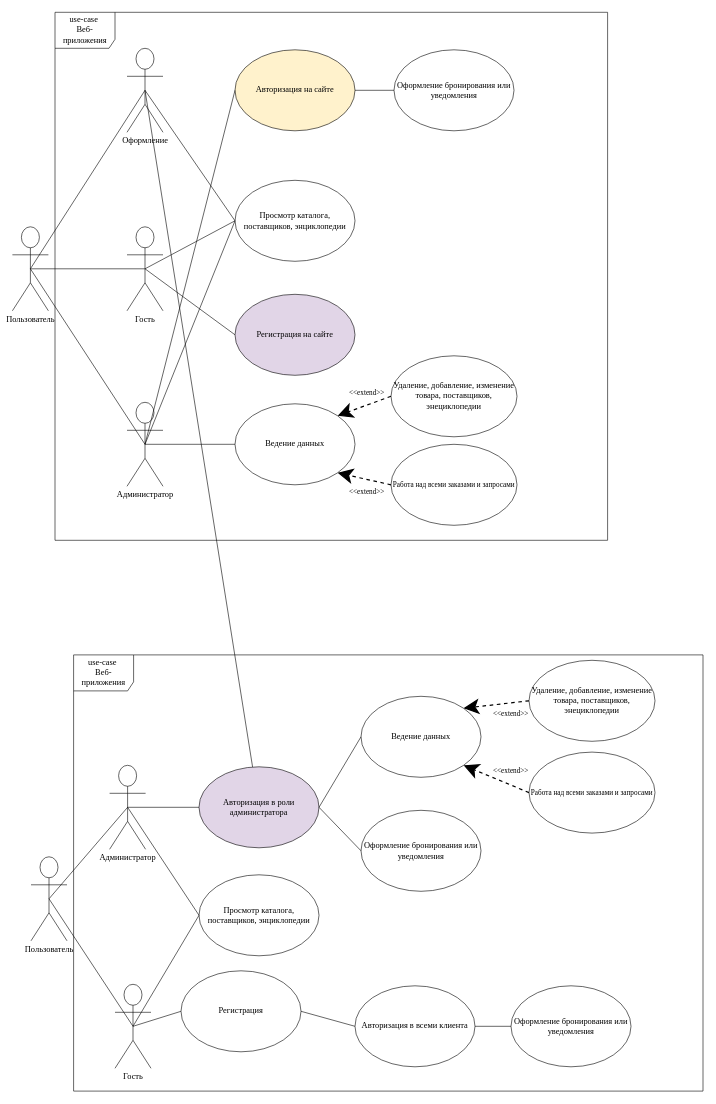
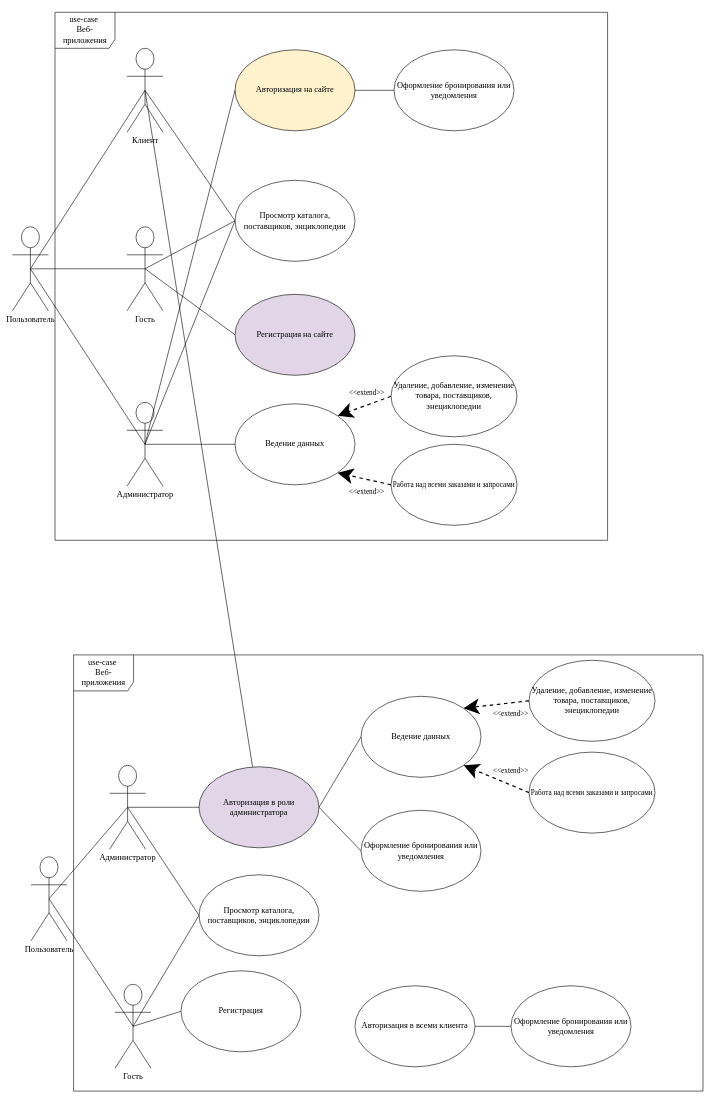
  <mxCell id="0" />
  <mxCell id="1" parent="0" />
  <mxCell id="2" value="&lt;font style=&quot;font-size: 14px&quot;&gt;use-case&amp;nbsp;&lt;br&gt;Веб-приложения&lt;br&gt;&lt;/font&gt;" style="shape=umlFrame;whiteSpace=wrap;html=1;width=100;height=60;perimeterSpacing=0;shadow=0;fontFamily=GOST type A Regular;fontSource=https%3A%2F%2Fwebfonts.pro%2Flight-fonts%2F123-gost_type_a.html;" parent="1" vertex="1"><mxGeometry x="91" y="20" width="921" height="880" as="geometry" /></mxCell>
  <mxCell id="3" value="&lt;font style=&quot;font-size: 14px&quot;&gt;Пользователь&lt;/font&gt;" style="shape=umlActor;verticalLabelPosition=bottom;verticalAlign=top;html=1;fontFamily=GOST type A Regular;fontSource=https%3A%2F%2Fwebfonts.pro%2Flight-fonts%2F123-gost_type_a.html;" parent="1" vertex="1"><mxGeometry x="20" y="377.5" width="60" height="140" as="geometry" /></mxCell>
  <mxCell id="4" value="" style="endArrow=none;html=1;entryX=0.5;entryY=0.5;entryDx=0;entryDy=0;exitX=0.5;exitY=0.5;exitDx=0;exitDy=0;exitPerimeter=0;entryPerimeter=0;fontFamily=GOST type A Regular;fontSource=https%3A%2F%2Fwebfonts.pro%2Flight-fonts%2F123-gost_type_a.html;" parent="1" source="3" target="6" edge="1"><mxGeometry width="50" height="50" relative="1" as="geometry"><mxPoint x="660" y="400" as="sourcePoint" /><mxPoint x="180" y="447.5" as="targetPoint" /></mxGeometry></mxCell>
  <mxCell id="5" value="" style="endArrow=none;html=1;entryX=0.5;entryY=0.5;entryDx=0;entryDy=0;exitX=0.5;exitY=0.5;exitDx=0;exitDy=0;exitPerimeter=0;entryPerimeter=0;fontFamily=GOST type A Regular;fontSource=https%3A%2F%2Fwebfonts.pro%2Flight-fonts%2F123-gost_type_a.html;" parent="1" source="3" target="7" edge="1"><mxGeometry width="50" height="50" relative="1" as="geometry"><mxPoint x="60" y="470" as="sourcePoint" /><mxPoint x="190" y="470" as="targetPoint" /></mxGeometry></mxCell>
  <mxCell id="6" value="&lt;font style=&quot;font-size: 14px&quot;&gt;Гость&lt;/font&gt;" style="shape=umlActor;verticalLabelPosition=bottom;verticalAlign=top;html=1;fontFamily=GOST type A Regular;fontSource=https%3A%2F%2Fwebfonts.pro%2Flight-fonts%2F123-gost_type_a.html;" parent="1" vertex="1"><mxGeometry x="211" y="377.5" width="60" height="140" as="geometry" /></mxCell>
- <mxCell id="7" value="&lt;font style=&quot;font-size: 14px&quot;&gt;Оформление&lt;/font&gt;" style="shape=umlActor;verticalLabelPosition=bottom;verticalAlign=top;html=1;fontFamily=GOST type A Regular;fontSource=https%3A%2F%2Fwebfonts.pro%2Flight-fonts%2F123-gost_type_a.html;" parent="1" vertex="1"><mxGeometry x="211" y="80" width="60" height="140" as="geometry" /></mxCell>
+ <mxCell id="7" value="&lt;font style=&quot;font-size: 14px&quot;&gt;Клиент&lt;/font&gt;" style="shape=umlActor;verticalLabelPosition=bottom;verticalAlign=top;html=1;fontFamily=GOST type A Regular;fontSource=https%3A%2F%2Fwebfonts.pro%2Flight-fonts%2F123-gost_type_a.html;" parent="1" vertex="1"><mxGeometry x="211" y="80" width="60" height="140" as="geometry" /></mxCell>
  <mxCell id="8" value="" style="endArrow=none;html=1;exitX=0.5;exitY=0.5;exitDx=0;exitDy=0;exitPerimeter=0;entryX=0;entryY=0.5;entryDx=0;entryDy=0;fontFamily=GOST type A Regular;fontSource=https%3A%2F%2Fwebfonts.pro%2Flight-fonts%2F123-gost_type_a.html;" parent="1" source="6" target="9" edge="1"><mxGeometry width="50" height="50" relative="1" as="geometry"><mxPoint x="60" y="457.5" as="sourcePoint" /><mxPoint x="251" y="150" as="targetPoint" /></mxGeometry></mxCell>
  <mxCell id="9" value="&lt;font style=&quot;font-size: 14px&quot;&gt;Регистрация на сайте&lt;/font&gt;" style="ellipse;whiteSpace=wrap;html=1;fontFamily=GOST type A Regular;fontSource=https%3A%2F%2Fwebfonts.pro%2Flight-fonts%2F123-gost_type_a.html;fillColor=#e1d5e7;" parent="1" vertex="1"><mxGeometry x="391" y="490" width="200" height="135" as="geometry" /></mxCell>
  <mxCell id="10" value="&lt;font style=&quot;font-size: 14px&quot;&gt;Просмотр каталога, поставщиков, энциклопедии&lt;/font&gt;" style="ellipse;whiteSpace=wrap;html=1;fontFamily=GOST type A Regular;fontSource=https%3A%2F%2Fwebfonts.pro%2Flight-fonts%2F123-gost_type_a.html;" parent="1" vertex="1"><mxGeometry x="391" y="300" width="200" height="135" as="geometry" /></mxCell>
  <mxCell id="11" value="" style="endArrow=none;html=1;exitX=0.5;exitY=0.5;exitDx=0;exitDy=0;exitPerimeter=0;entryX=0;entryY=0.5;entryDx=0;entryDy=0;fontFamily=GOST type A Regular;fontSource=https%3A%2F%2Fwebfonts.pro%2Flight-fonts%2F123-gost_type_a.html;" parent="1" source="6" target="10" edge="1"><mxGeometry width="50" height="50" relative="1" as="geometry"><mxPoint x="251" y="150" as="sourcePoint" /><mxPoint x="321" y="97.5" as="targetPoint" /></mxGeometry></mxCell>
  <mxCell id="12" value="&lt;font style=&quot;font-size: 14px&quot;&gt;Авторизация на сайте&lt;/font&gt;" style="ellipse;whiteSpace=wrap;html=1;fontFamily=GOST type A Regular;fontSource=https%3A%2F%2Fwebfonts.pro%2Flight-fonts%2F123-gost_type_a.html;fillColor=#fff2cc;" parent="1" vertex="1"><mxGeometry x="391" y="82.5" width="200" height="135" as="geometry" /></mxCell>
  <mxCell id="13" value="" style="endArrow=none;html=1;exitX=0.5;exitY=0.5;exitDx=0;exitDy=0;exitPerimeter=0;fontFamily=GOST type A Regular;fontSource=https%3A%2F%2Fwebfonts.pro%2Flight-fonts%2F123-gost_type_a.html;" parent="1" source="7" target="51" edge="1"><mxGeometry width="50" height="50" relative="1" as="geometry"><mxPoint x="251" y="150" as="sourcePoint" /><mxPoint x="380" y="257.5" as="targetPoint" /></mxGeometry></mxCell>
  <mxCell id="14" value="" style="endArrow=none;html=1;exitX=0.5;exitY=0.5;exitDx=0;exitDy=0;exitPerimeter=0;entryX=0;entryY=0.5;entryDx=0;entryDy=0;fontFamily=GOST type A Regular;fontSource=https%3A%2F%2Fwebfonts.pro%2Flight-fonts%2F123-gost_type_a.html;" parent="1" source="7" target="10" edge="1"><mxGeometry width="50" height="50" relative="1" as="geometry"><mxPoint x="251" y="700" as="sourcePoint" /><mxPoint x="351" y="767.5" as="targetPoint" /></mxGeometry></mxCell>
  <mxCell id="15" value="&lt;span style=&quot;font-size: 14px&quot;&gt;Оформление бронирования или уведомления&lt;/span&gt;" style="ellipse;whiteSpace=wrap;html=1;fontFamily=GOST type A Regular;fontSource=https%3A%2F%2Fwebfonts.pro%2Flight-fonts%2F123-gost_type_a.html;" parent="1" vertex="1"><mxGeometry x="656" y="82.5" width="200" height="135" as="geometry" /></mxCell>
  <mxCell id="16" value="&lt;font style=&quot;font-size: 14px&quot;&gt;Администратор&lt;/font&gt;" style="shape=umlActor;verticalLabelPosition=bottom;verticalAlign=top;html=1;fontFamily=GOST type A Regular;fontSource=https%3A%2F%2Fwebfonts.pro%2Flight-fonts%2F123-gost_type_a.html;" parent="1" vertex="1"><mxGeometry x="211" y="670" width="60" height="140" as="geometry" /></mxCell>
  <mxCell id="17" value="" style="endArrow=none;html=1;entryX=0.5;entryY=0.5;entryDx=0;entryDy=0;exitX=0.5;exitY=0.5;exitDx=0;exitDy=0;exitPerimeter=0;entryPerimeter=0;fontFamily=GOST type A Regular;fontSource=https%3A%2F%2Fwebfonts.pro%2Flight-fonts%2F123-gost_type_a.html;" parent="1" source="3" target="16" edge="1"><mxGeometry width="50" height="50" relative="1" as="geometry"><mxPoint x="60" y="457.5" as="sourcePoint" /><mxPoint x="251" y="457.5" as="targetPoint" /></mxGeometry></mxCell>
  <mxCell id="18" value="&lt;span style=&quot;font-size: 14px&quot;&gt;Ведение данных&lt;/span&gt;" style="ellipse;whiteSpace=wrap;html=1;fontFamily=GOST type A Regular;fontSource=https%3A%2F%2Fwebfonts.pro%2Flight-fonts%2F123-gost_type_a.html;" parent="1" vertex="1"><mxGeometry x="391" y="672.5" width="200" height="135" as="geometry" /></mxCell>
  <mxCell id="19" value="&lt;span style=&quot;font-size: 14px&quot;&gt;Удаление, добавление, изменение товара, поставщиков, энециклопедии&lt;/span&gt;" style="ellipse;whiteSpace=wrap;html=1;fontFamily=GOST type A Regular;fontSource=https%3A%2F%2Fwebfonts.pro%2Flight-fonts%2F123-gost_type_a.html;" parent="1" vertex="1"><mxGeometry x="651" y="592.5" width="210" height="135" as="geometry" /></mxCell>
  <mxCell id="20" value="Работа над всеми заказами и запросами" style="ellipse;whiteSpace=wrap;html=1;fontFamily=GOST type A Regular;fontSource=https%3A%2F%2Fwebfonts.pro%2Flight-fonts%2F123-gost_type_a.html;" parent="1" vertex="1"><mxGeometry x="651" y="740" width="210" height="135" as="geometry" /></mxCell>
  <mxCell id="21" value="" style="endArrow=none;html=1;exitX=0.5;exitY=0.5;exitDx=0;exitDy=0;exitPerimeter=0;entryX=0;entryY=0.5;entryDx=0;entryDy=0;fontFamily=GOST type A Regular;fontSource=https%3A%2F%2Fwebfonts.pro%2Flight-fonts%2F123-gost_type_a.html;" parent="1" source="16" target="18" edge="1"><mxGeometry width="50" height="50" relative="1" as="geometry"><mxPoint x="311" y="690" as="sourcePoint" /><mxPoint x="440" y="797.5" as="targetPoint" /></mxGeometry></mxCell>
  <mxCell id="22" value="" style="endArrow=none;html=1;exitX=0.5;exitY=0.5;exitDx=0;exitDy=0;exitPerimeter=0;entryX=0;entryY=0.5;entryDx=0;entryDy=0;fontFamily=GOST type A Regular;fontSource=https%3A%2F%2Fwebfonts.pro%2Flight-fonts%2F123-gost_type_a.html;" parent="1" source="16" target="10" edge="1"><mxGeometry width="50" height="50" relative="1" as="geometry"><mxPoint x="311" y="770" as="sourcePoint" /><mxPoint x="440" y="877.5" as="targetPoint" /></mxGeometry></mxCell>
  <mxCell id="23" style="edgeStyle=none;rounded=0;jumpStyle=none;jumpSize=21;orthogonalLoop=1;jettySize=auto;html=1;exitX=0;exitY=0.5;exitDx=0;exitDy=0;entryX=1;entryY=0;entryDx=0;entryDy=0;dashed=1;startSize=19;endSize=20;strokeWidth=2;fontFamily=GOST type A Regular;fontSource=https%3A%2F%2Fwebfonts.pro%2Flight-fonts%2F123-gost_type_a.html;" parent="1" source="19" target="18" edge="1"><mxGeometry relative="1" as="geometry"><mxPoint x="641" y="762.4" as="sourcePoint" /><mxPoint x="720.102" y="680.003" as="targetPoint" /></mxGeometry></mxCell>
  <mxCell id="24" value="&amp;lt;&amp;lt;extend&amp;gt;&amp;gt;" style="text;html=1;strokeColor=none;fillColor=none;align=center;verticalAlign=middle;whiteSpace=wrap;rounded=0;shadow=0;fontFamily=GOST type A Regular;fontSource=https%3A%2F%2Fwebfonts.pro%2Flight-fonts%2F123-gost_type_a.html;" parent="1" vertex="1"><mxGeometry x="591" y="645" width="40" height="20" as="geometry" /></mxCell>
  <mxCell id="25" style="edgeStyle=none;rounded=0;jumpStyle=none;jumpSize=21;orthogonalLoop=1;jettySize=auto;html=1;exitX=0;exitY=0.5;exitDx=0;exitDy=0;entryX=1;entryY=1;entryDx=0;entryDy=0;dashed=1;startSize=19;endSize=20;strokeWidth=2;fontFamily=GOST type A Regular;fontSource=https%3A%2F%2Fwebfonts.pro%2Flight-fonts%2F123-gost_type_a.html;" parent="1" source="20" target="18" edge="1"><mxGeometry relative="1" as="geometry"><mxPoint x="651" y="667.5" as="sourcePoint" /><mxPoint x="571.898" y="722.397" as="targetPoint" /></mxGeometry></mxCell>
  <mxCell id="26" value="&amp;lt;&amp;lt;extend&amp;gt;&amp;gt;" style="text;html=1;strokeColor=none;fillColor=none;align=center;verticalAlign=middle;whiteSpace=wrap;rounded=0;shadow=0;fontFamily=GOST type A Regular;fontSource=https%3A%2F%2Fwebfonts.pro%2Flight-fonts%2F123-gost_type_a.html;" parent="1" vertex="1"><mxGeometry x="591" y="810" width="40" height="20" as="geometry" /></mxCell>
  <mxCell id="27" value="" style="endArrow=none;html=1;exitX=1;exitY=0.5;exitDx=0;exitDy=0;entryX=0;entryY=0.5;entryDx=0;entryDy=0;fontFamily=GOST type A Regular;fontSource=https%3A%2F%2Fwebfonts.pro%2Flight-fonts%2F123-gost_type_a.html;" parent="1" source="12" target="15" edge="1"><mxGeometry width="50" height="50" relative="1" as="geometry"><mxPoint x="251" y="160" as="sourcePoint" /><mxPoint x="401" y="107.5" as="targetPoint" /></mxGeometry></mxCell>
  <mxCell id="28" value="" style="endArrow=none;html=1;exitX=0.5;exitY=0.5;exitDx=0;exitDy=0;exitPerimeter=0;entryX=0;entryY=0.5;entryDx=0;entryDy=0;fontFamily=GOST type A Regular;fontSource=https%3A%2F%2Fwebfonts.pro%2Flight-fonts%2F123-gost_type_a.html;" parent="1" source="16" target="12" edge="1"><mxGeometry width="50" height="50" relative="1" as="geometry"><mxPoint x="251" y="750" as="sourcePoint" /><mxPoint x="401" y="427.5" as="targetPoint" /></mxGeometry></mxCell>
  <mxCell id="29" value="&lt;font style=&quot;font-size: 14px&quot;&gt;use-case&amp;nbsp;&lt;br&gt;Веб-приложения&lt;br&gt;&lt;/font&gt;" style="shape=umlFrame;whiteSpace=wrap;html=1;width=100;height=60;perimeterSpacing=0;shadow=0;fontFamily=GOST type A Regular;fontSource=https%3A%2F%2Fwebfonts.pro%2Flight-fonts%2F123-gost_type_a.html;" parent="1" vertex="1"><mxGeometry x="122" y="1091" width="1049" height="727" as="geometry" /></mxCell>
  <mxCell id="30" value="&lt;font style=&quot;font-size: 14px&quot;&gt;Пользователь&lt;/font&gt;" style="shape=umlActor;verticalLabelPosition=bottom;verticalAlign=top;html=1;fontFamily=GOST type A Regular;fontSource=https%3A%2F%2Fwebfonts.pro%2Flight-fonts%2F123-gost_type_a.html;" parent="1" vertex="1"><mxGeometry x="51" y="1427.5" width="60" height="140" as="geometry" /></mxCell>
  <mxCell id="31" value="" style="endArrow=none;html=1;entryX=0.5;entryY=0.5;entryDx=0;entryDy=0;exitX=0.5;exitY=0.5;exitDx=0;exitDy=0;exitPerimeter=0;entryPerimeter=0;fontFamily=GOST type A Regular;fontSource=https%3A%2F%2Fwebfonts.pro%2Flight-fonts%2F123-gost_type_a.html;" parent="1" source="30" target="32" edge="1"><mxGeometry width="50" height="50" relative="1" as="geometry"><mxPoint x="691" y="1450" as="sourcePoint" /><mxPoint x="211" y="1497.5" as="targetPoint" /></mxGeometry></mxCell>
  <mxCell id="32" value="&lt;font style=&quot;font-size: 14px&quot;&gt;Гость&lt;/font&gt;" style="shape=umlActor;verticalLabelPosition=bottom;verticalAlign=top;html=1;fontFamily=GOST type A Regular;fontSource=https%3A%2F%2Fwebfonts.pro%2Flight-fonts%2F123-gost_type_a.html;" parent="1" vertex="1"><mxGeometry x="191" y="1640" width="60" height="140" as="geometry" /></mxCell>
  <mxCell id="33" value="" style="endArrow=none;html=1;exitX=0.5;exitY=0.5;exitDx=0;exitDy=0;exitPerimeter=0;entryX=0;entryY=0.5;entryDx=0;entryDy=0;fontFamily=GOST type A Regular;fontSource=https%3A%2F%2Fwebfonts.pro%2Flight-fonts%2F123-gost_type_a.html;" parent="1" source="32" target="34" edge="1"><mxGeometry width="50" height="50" relative="1" as="geometry"><mxPoint x="91" y="1507.5" as="sourcePoint" /><mxPoint x="282" y="1200" as="targetPoint" /></mxGeometry></mxCell>
  <mxCell id="34" value="&lt;font style=&quot;font-size: 14px&quot;&gt;Регистрация&lt;/font&gt;" style="ellipse;whiteSpace=wrap;html=1;fontFamily=GOST type A Regular;fontSource=https%3A%2F%2Fwebfonts.pro%2Flight-fonts%2F123-gost_type_a.html;" parent="1" vertex="1"><mxGeometry x="301" y="1617.5" width="200" height="135" as="geometry" /></mxCell>
  <mxCell id="35" value="&lt;font style=&quot;font-size: 14px&quot;&gt;Просмотр каталога, поставщиков, энциклопедии&lt;/font&gt;" style="ellipse;whiteSpace=wrap;html=1;fontFamily=GOST type A Regular;fontSource=https%3A%2F%2Fwebfonts.pro%2Flight-fonts%2F123-gost_type_a.html;" parent="1" vertex="1"><mxGeometry x="331" y="1457.5" width="200" height="135" as="geometry" /></mxCell>
  <mxCell id="36" value="" style="endArrow=none;html=1;exitX=0.5;exitY=0.5;exitDx=0;exitDy=0;exitPerimeter=0;entryX=0;entryY=0.5;entryDx=0;entryDy=0;fontFamily=GOST type A Regular;fontSource=https%3A%2F%2Fwebfonts.pro%2Flight-fonts%2F123-gost_type_a.html;" parent="1" source="32" target="35" edge="1"><mxGeometry width="50" height="50" relative="1" as="geometry"><mxPoint x="282" y="1200" as="sourcePoint" /><mxPoint x="352" y="1147.5" as="targetPoint" /></mxGeometry></mxCell>
  <mxCell id="37" value="&lt;font style=&quot;font-size: 14px&quot;&gt;Авторизация в всеми клиента&lt;/font&gt;" style="ellipse;whiteSpace=wrap;html=1;fontFamily=GOST type A Regular;fontSource=https%3A%2F%2Fwebfonts.pro%2Flight-fonts%2F123-gost_type_a.html;" parent="1" vertex="1"><mxGeometry x="591" y="1642.5" width="200" height="135" as="geometry" /></mxCell>
  <mxCell id="38" value="&lt;span style=&quot;font-size: 14px&quot;&gt;Оформление бронирования или уведомления&lt;/span&gt;" style="ellipse;whiteSpace=wrap;html=1;fontFamily=GOST type A Regular;fontSource=https%3A%2F%2Fwebfonts.pro%2Flight-fonts%2F123-gost_type_a.html;" parent="1" vertex="1"><mxGeometry x="851" y="1642.5" width="200" height="135" as="geometry" /></mxCell>
  <mxCell id="39" value="&lt;font style=&quot;font-size: 14px&quot;&gt;Администратор&lt;/font&gt;" style="shape=umlActor;verticalLabelPosition=bottom;verticalAlign=top;html=1;fontFamily=GOST type A Regular;fontSource=https%3A%2F%2Fwebfonts.pro%2Flight-fonts%2F123-gost_type_a.html;" parent="1" vertex="1"><mxGeometry x="182" y="1275" width="60" height="140" as="geometry" /></mxCell>
  <mxCell id="40" value="" style="endArrow=none;html=1;entryX=0.5;entryY=0.5;entryDx=0;entryDy=0;exitX=0.5;exitY=0.5;exitDx=0;exitDy=0;exitPerimeter=0;entryPerimeter=0;fontFamily=GOST type A Regular;fontSource=https%3A%2F%2Fwebfonts.pro%2Flight-fonts%2F123-gost_type_a.html;" parent="1" source="30" target="39" edge="1"><mxGeometry width="50" height="50" relative="1" as="geometry"><mxPoint x="91" y="1507.5" as="sourcePoint" /><mxPoint x="282" y="1507.5" as="targetPoint" /></mxGeometry></mxCell>
  <mxCell id="41" value="&lt;span style=&quot;font-size: 14px&quot;&gt;Ведение данных&lt;/span&gt;" style="ellipse;whiteSpace=wrap;html=1;fontFamily=GOST type A Regular;fontSource=https%3A%2F%2Fwebfonts.pro%2Flight-fonts%2F123-gost_type_a.html;" parent="1" vertex="1"><mxGeometry x="601" y="1160" width="200" height="135" as="geometry" /></mxCell>
  <mxCell id="42" value="&lt;span style=&quot;font-size: 14px&quot;&gt;Удаление, добавление, изменение товара, поставщиков, энециклопедии&lt;/span&gt;" style="ellipse;whiteSpace=wrap;html=1;fontFamily=GOST type A Regular;fontSource=https%3A%2F%2Fwebfonts.pro%2Flight-fonts%2F123-gost_type_a.html;" parent="1" vertex="1"><mxGeometry x="881" y="1100" width="210" height="135" as="geometry" /></mxCell>
  <mxCell id="43" value="Работа над всеми заказами и запросами" style="ellipse;whiteSpace=wrap;html=1;fontFamily=GOST type A Regular;fontSource=https%3A%2F%2Fwebfonts.pro%2Flight-fonts%2F123-gost_type_a.html;" parent="1" vertex="1"><mxGeometry x="881" y="1253" width="210" height="135" as="geometry" /></mxCell>
  <mxCell id="44" value="" style="endArrow=none;html=1;exitX=0.5;exitY=0.5;exitDx=0;exitDy=0;exitPerimeter=0;entryX=0;entryY=0.5;entryDx=0;entryDy=0;fontFamily=GOST type A Regular;fontSource=https%3A%2F%2Fwebfonts.pro%2Flight-fonts%2F123-gost_type_a.html;" parent="1" source="39" target="35" edge="1"><mxGeometry width="50" height="50" relative="1" as="geometry"><mxPoint x="342" y="1820" as="sourcePoint" /><mxPoint x="471" y="1927.5" as="targetPoint" /></mxGeometry></mxCell>
  <mxCell id="45" style="edgeStyle=none;rounded=0;jumpStyle=none;jumpSize=21;orthogonalLoop=1;jettySize=auto;html=1;exitX=0;exitY=0.5;exitDx=0;exitDy=0;entryX=1;entryY=0;entryDx=0;entryDy=0;dashed=1;startSize=19;endSize=20;strokeWidth=2;fontFamily=GOST type A Regular;fontSource=https%3A%2F%2Fwebfonts.pro%2Flight-fonts%2F123-gost_type_a.html;" parent="1" source="42" target="41" edge="1"><mxGeometry relative="1" as="geometry"><mxPoint x="672" y="1812.4" as="sourcePoint" /><mxPoint x="751.102" y="1730.003" as="targetPoint" /></mxGeometry></mxCell>
  <mxCell id="46" value="&amp;lt;&amp;lt;extend&amp;gt;&amp;gt;" style="text;html=1;strokeColor=none;fillColor=none;align=center;verticalAlign=middle;whiteSpace=wrap;rounded=0;shadow=0;fontFamily=GOST type A Regular;fontSource=https%3A%2F%2Fwebfonts.pro%2Flight-fonts%2F123-gost_type_a.html;" parent="1" vertex="1"><mxGeometry x="831" y="1180" width="40" height="20" as="geometry" /></mxCell>
  <mxCell id="47" style="edgeStyle=none;rounded=0;jumpStyle=none;jumpSize=21;orthogonalLoop=1;jettySize=auto;html=1;exitX=0;exitY=0.5;exitDx=0;exitDy=0;entryX=1;entryY=1;entryDx=0;entryDy=0;dashed=1;startSize=19;endSize=20;strokeWidth=2;fontFamily=GOST type A Regular;fontSource=https%3A%2F%2Fwebfonts.pro%2Flight-fonts%2F123-gost_type_a.html;" parent="1" source="43" target="41" edge="1"><mxGeometry relative="1" as="geometry"><mxPoint x="682" y="1717.5" as="sourcePoint" /><mxPoint x="602.898" y="1772.397" as="targetPoint" /></mxGeometry></mxCell>
  <mxCell id="48" value="&amp;lt;&amp;lt;extend&amp;gt;&amp;gt;" style="text;html=1;strokeColor=none;fillColor=none;align=center;verticalAlign=middle;whiteSpace=wrap;rounded=0;shadow=0;fontFamily=GOST type A Regular;fontSource=https%3A%2F%2Fwebfonts.pro%2Flight-fonts%2F123-gost_type_a.html;" parent="1" vertex="1"><mxGeometry x="831" y="1275" width="40" height="20" as="geometry" /></mxCell>
  <mxCell id="49" value="" style="endArrow=none;html=1;exitX=1;exitY=0.5;exitDx=0;exitDy=0;entryX=0;entryY=0.5;entryDx=0;entryDy=0;fontFamily=GOST type A Regular;fontSource=https%3A%2F%2Fwebfonts.pro%2Flight-fonts%2F123-gost_type_a.html;" parent="1" source="37" target="38" edge="1"><mxGeometry width="50" height="50" relative="1" as="geometry"><mxPoint x="282" y="1210" as="sourcePoint" /><mxPoint x="432" y="1157.5" as="targetPoint" /></mxGeometry></mxCell>
- <mxCell id="50" value="" style="endArrow=none;html=1;exitX=1;exitY=0.5;exitDx=0;exitDy=0;entryX=0;entryY=0.5;entryDx=0;entryDy=0;fontFamily=GOST type A Regular;fontSource=https%3A%2F%2Fwebfonts.pro%2Flight-fonts%2F123-gost_type_a.html;" parent="1" source="34" target="37" edge="1"><mxGeometry width="50" height="50" relative="1" as="geometry"><mxPoint x="931" y="1577.5" as="sourcePoint" /><mxPoint x="891" y="1330.5" as="targetPoint" /></mxGeometry></mxCell>
  <mxCell id="51" value="&lt;font style=&quot;font-size: 14px&quot;&gt;Авторизация в роли администратора&lt;/font&gt;" style="ellipse;whiteSpace=wrap;html=1;fontFamily=GOST type A Regular;fontSource=https%3A%2F%2Fwebfonts.pro%2Flight-fonts%2F123-gost_type_a.html;fillColor=#e1d5e7;" parent="1" vertex="1"><mxGeometry x="331" y="1277.5" width="200" height="135" as="geometry" /></mxCell>
  <mxCell id="52" value="" style="endArrow=none;html=1;exitX=0.5;exitY=0.5;exitDx=0;exitDy=0;exitPerimeter=0;entryX=0;entryY=0.5;entryDx=0;entryDy=0;fontFamily=GOST type A Regular;fontSource=https%3A%2F%2Fwebfonts.pro%2Flight-fonts%2F123-gost_type_a.html;" parent="1" source="39" target="51" edge="1"><mxGeometry width="50" height="50" relative="1" as="geometry"><mxPoint x="222" y="1330" as="sourcePoint" /><mxPoint x="321" y="1497.5" as="targetPoint" /></mxGeometry></mxCell>
  <mxCell id="53" value="" style="endArrow=none;html=1;exitX=1;exitY=0.5;exitDx=0;exitDy=0;entryX=0;entryY=0.5;entryDx=0;entryDy=0;fontFamily=GOST type A Regular;fontSource=https%3A%2F%2Fwebfonts.pro%2Flight-fonts%2F123-gost_type_a.html;" parent="1" source="51" target="41" edge="1"><mxGeometry width="50" height="50" relative="1" as="geometry"><mxPoint x="232" y="1340" as="sourcePoint" /><mxPoint x="331" y="1507.5" as="targetPoint" /></mxGeometry></mxCell>
  <mxCell id="54" value="&lt;span style=&quot;font-size: 14px&quot;&gt;Оформление бронирования или уведомления&lt;/span&gt;" style="ellipse;whiteSpace=wrap;html=1;fontFamily=GOST type A Regular;fontSource=https%3A%2F%2Fwebfonts.pro%2Flight-fonts%2F123-gost_type_a.html;" parent="1" vertex="1"><mxGeometry x="601" y="1350" width="200" height="135" as="geometry" /></mxCell>
  <mxCell id="55" value="" style="endArrow=none;html=1;exitX=1;exitY=0.5;exitDx=0;exitDy=0;entryX=0;entryY=0.5;entryDx=0;entryDy=0;fontFamily=GOST type A Regular;fontSource=https%3A%2F%2Fwebfonts.pro%2Flight-fonts%2F123-gost_type_a.html;" parent="1" source="51" target="54" edge="1"><mxGeometry width="50" height="50" relative="1" as="geometry"><mxPoint x="521" y="1217.5" as="sourcePoint" /><mxPoint x="581" y="1217.5" as="targetPoint" /></mxGeometry></mxCell>
